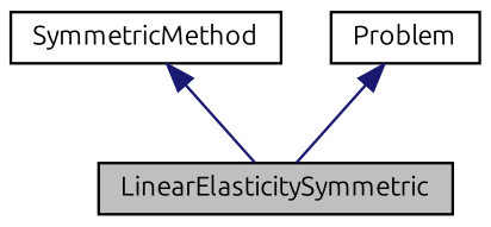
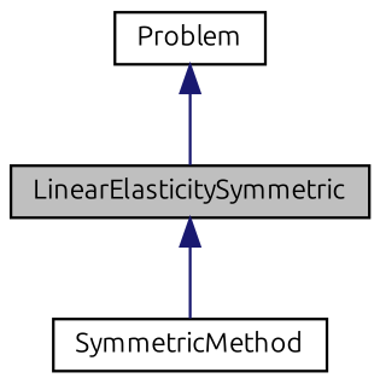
  digraph {
    fontname=Ubuntu
    node [color=black fillcolor=white fontname=Ubuntu fontsize=10 shape=record style=filled]
    edge [color=midnightblue dir=back fontname=Ubuntu fontsize=10 labelfontname=Helvetica labelfontsize=10 style=solid]
    n1 [fillcolor=grey75 fontcolor=black height=0.2 label=LinearElasticitySymmetric width=0.4]
    n2 [height=0.2 label=SymmetricMethod width=0.4]
    n3 [height=0.2 label=Problem width=0.4]
-   n2 -> n1
+   n1 -> n2
    n3 -> n1
  }
